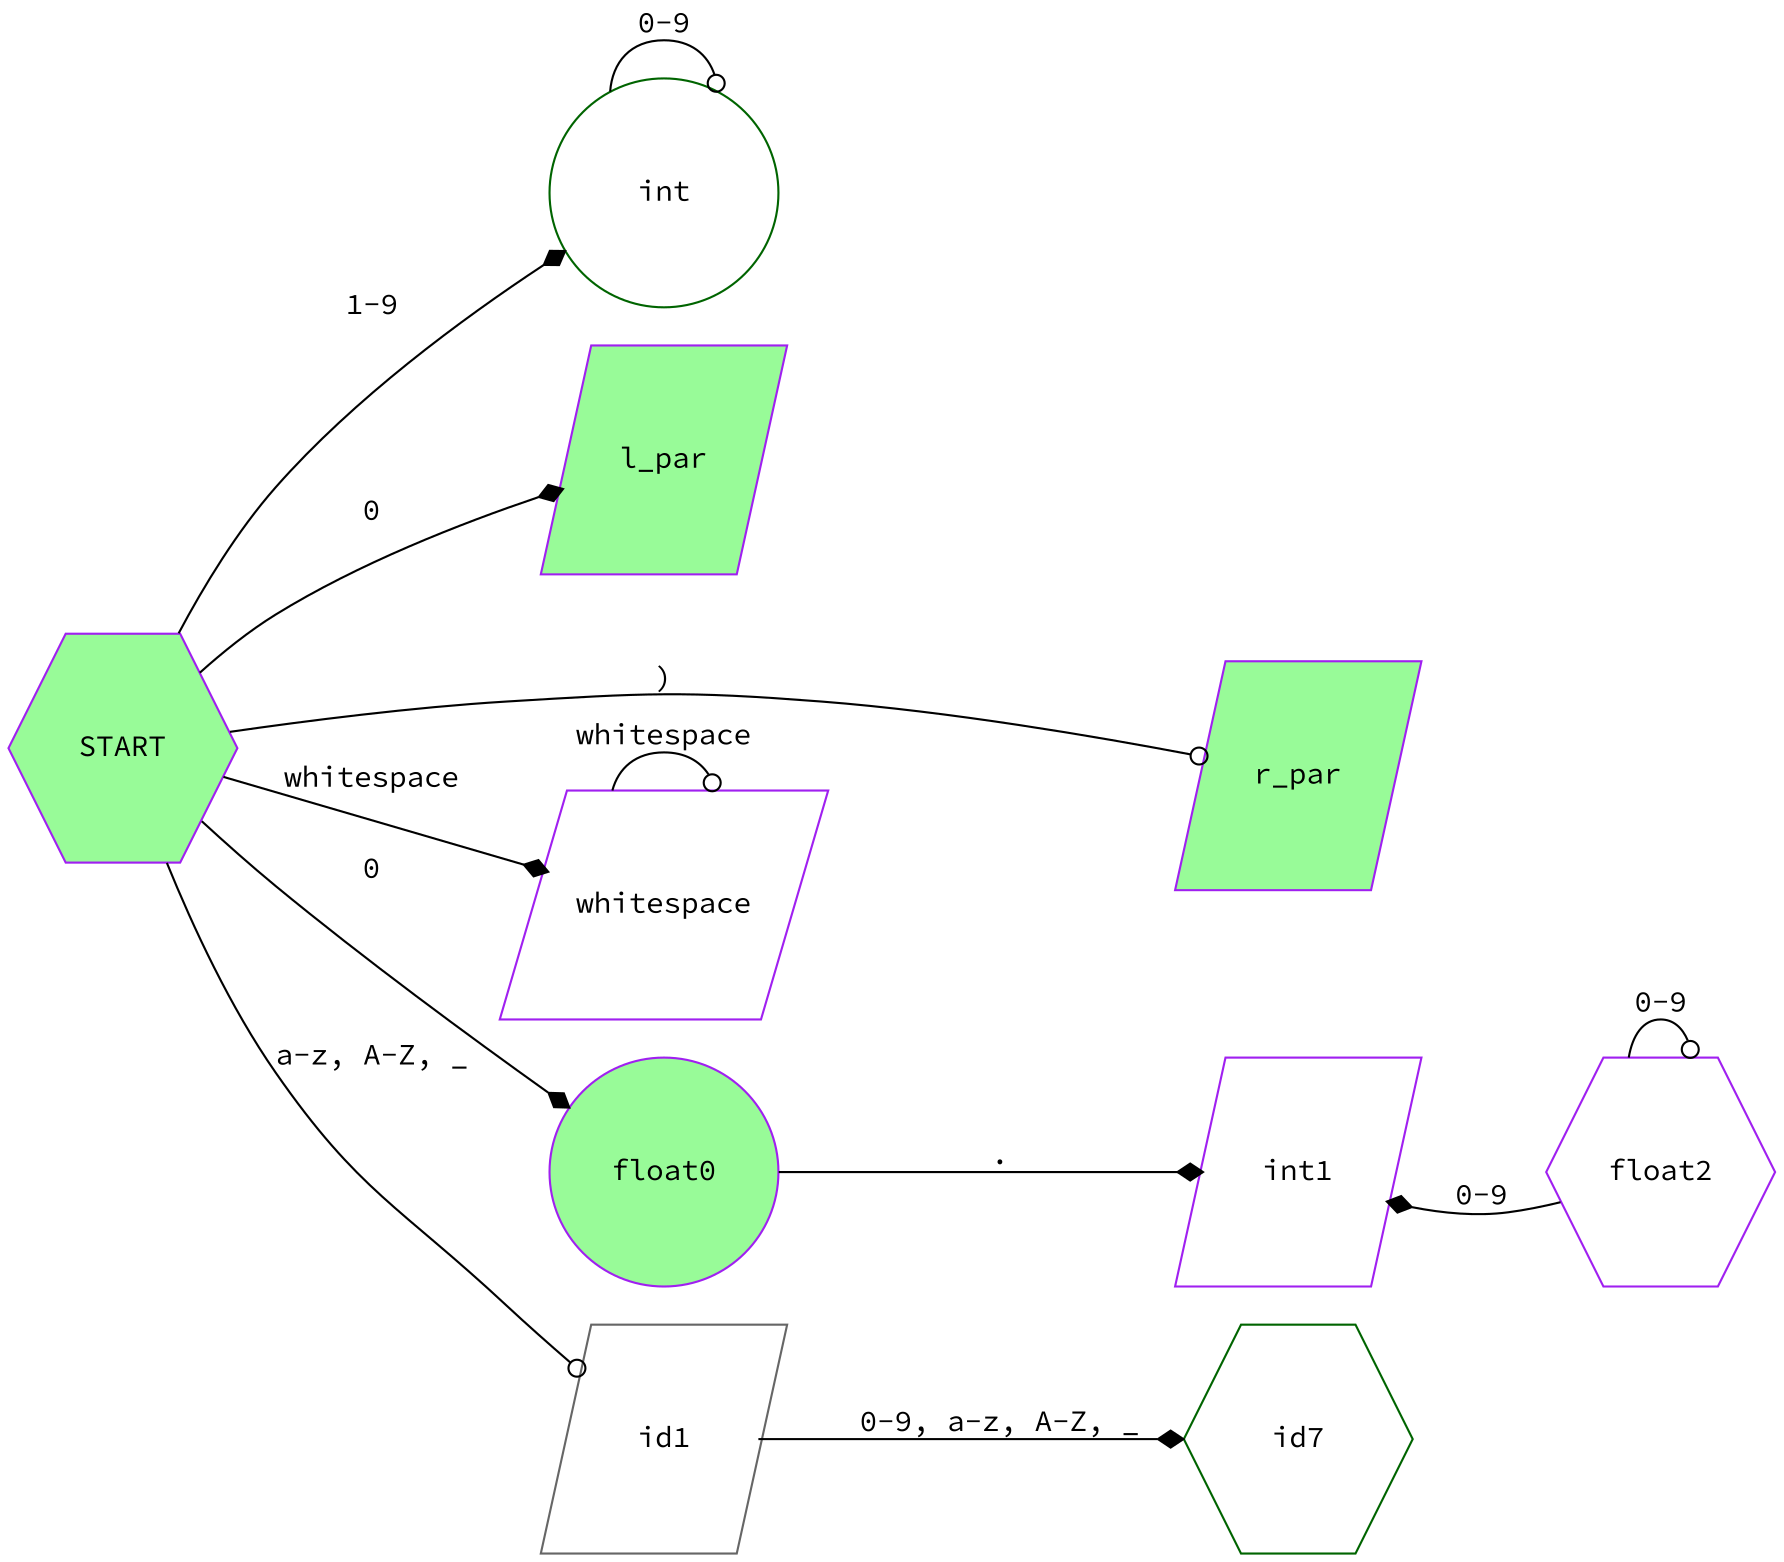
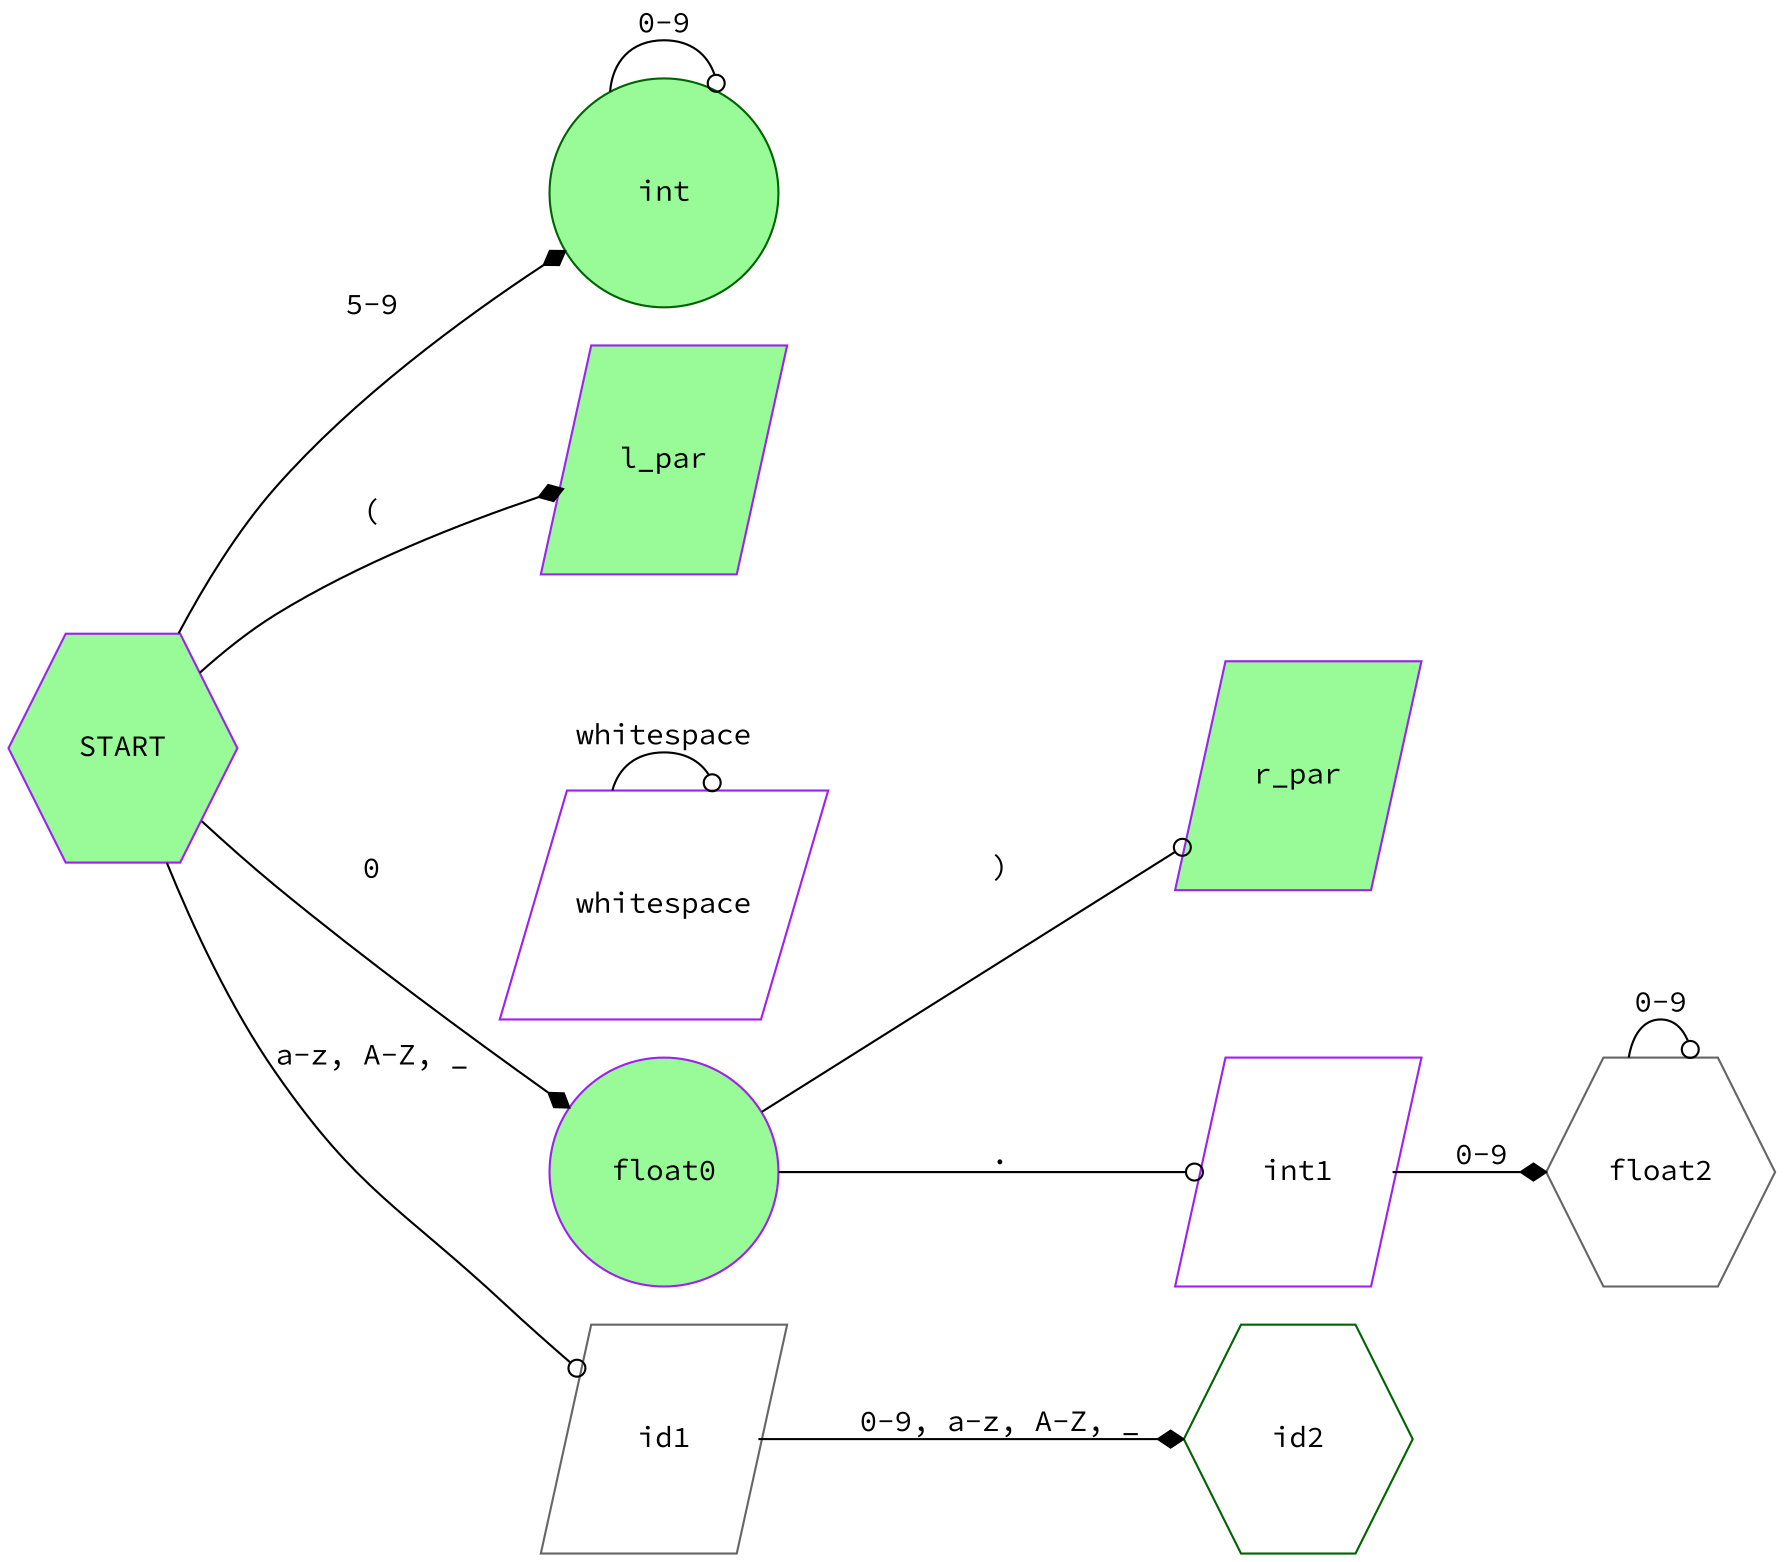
  digraph {
    fontname="Source Code Pro"
    rankdir=LR
    node [color=purple fillcolor=white fontname="Source Code Pro" shape=parallelogram style=filled]
    edge [arrowhead=odot fontname="Source Code Pro"]
-   int [color=darkgreen height=1.5 shape=ellipse width=1.5]
+   int [color=darkgreen fillcolor=palegreen height=1.5 shape=ellipse width=1.5]
    l_par [fillcolor=palegreen height=1.5 width=1.5]
    r_par [fillcolor=palegreen height=1.5 width=1.5]
-   float2 [height=1.5 shape=hexagon width=1.5]
+   float2 [color=gray40 height=1.5 shape=hexagon width=1.5]
    whitespace [height=1.5 width=1.5]
    START [fillcolor=palegreen height=1.5 shape=hexagon width=1.5]
    float0 [fillcolor=palegreen height=1.5 shape=ellipse width=1.5]
    id1 [color=gray40 height=1.5 width=1.5]
    n9 [height=1.5 label=int1 width=1.5]
-   id2 [color=darkgreen height=1.5 shape=hexagon width=1.5 label=id7]
+   id2 [color=darkgreen height=1.5 shape=hexagon width=1.5]
    int -> int [label="0-9"]
    float2 -> float2 [label="0-9"]
    whitespace -> whitespace [label=whitespace]
-   START -> int [arrowhead=diamond label="1-9"]
-   START -> l_par [arrowhead=diamond label=0]
-   START -> r_par [label=")"]
-   START -> whitespace [arrowhead=diamond label=whitespace]
+   START -> int [arrowhead=diamond label="5-9"]
+   START -> l_par [arrowhead=diamond label="("]
+   float0 -> r_par [label=")"]
    START -> float0 [arrowhead=diamond label=0]
    START -> id1 [label="a-z, A-Z, _"]
-   float0 -> n9 [arrowhead=diamond label="."]
+   float0 -> n9 [label="."]
    id1 -> id2 [arrowhead=diamond label="0-9, a-z, A-Z, _"]
-   float2 -> n9 [arrowhead=diamond label="0-9"]
+   n9 -> float2 [arrowhead=diamond label="0-9"]
  }
